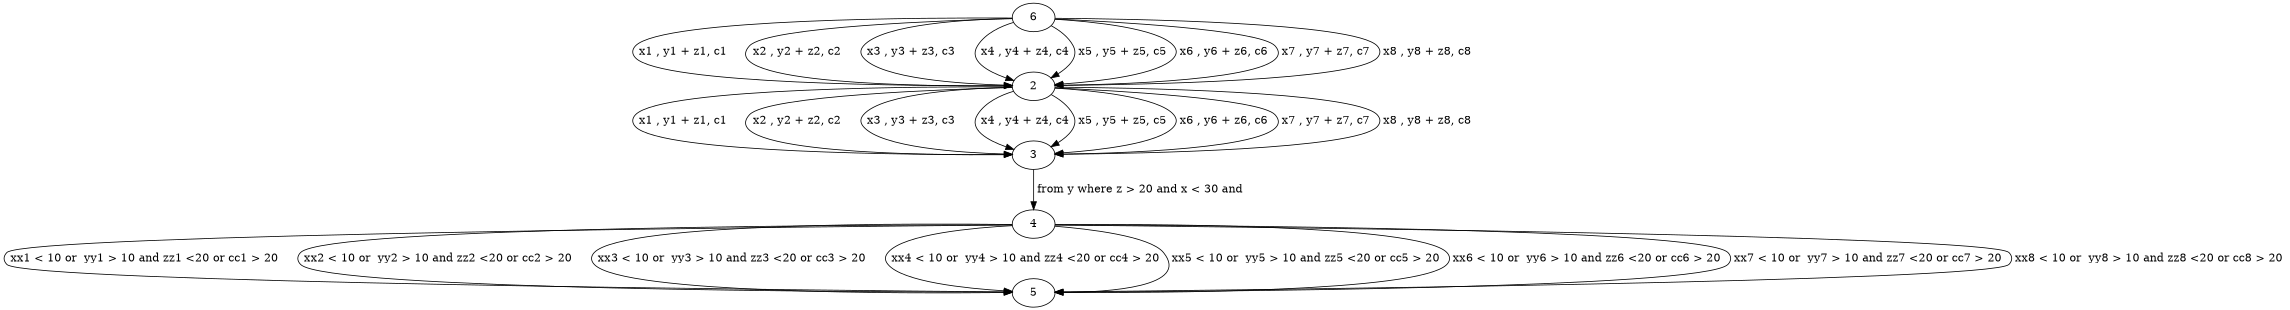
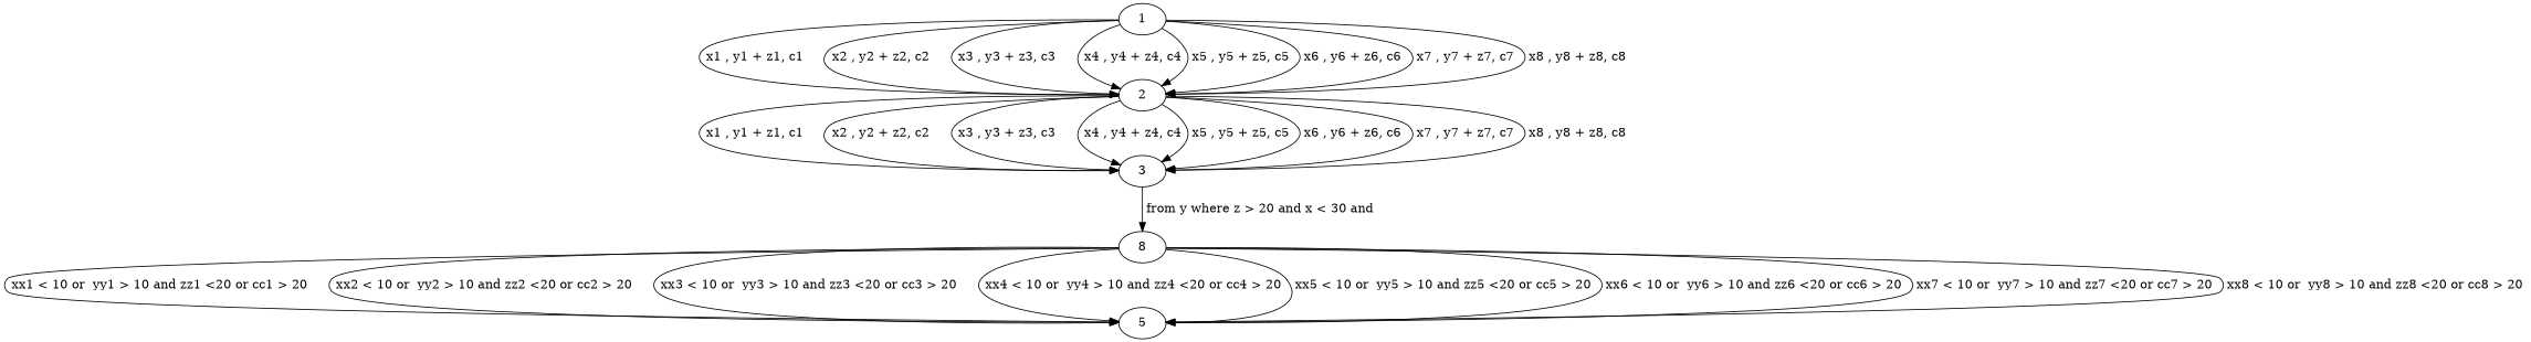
  digraph {
-   1 [label=6]
+   1
    2
    3
-   4
+   4 [label=8]
    5
    1 -> 2 [label=" x1 , y1 + z1, c1 "]
    1 -> 2 [label=" x2 , y2 + z2, c2 "]
    1 -> 2 [label=" x3 , y3 + z3, c3 "]
    1 -> 2 [label=" x4 , y4 + z4, c4 "]
    1 -> 2 [label=" x5 , y5 + z5, c5 "]
    1 -> 2 [label=" x6 , y6 + z6, c6 "]
    1 -> 2 [label=" x7 , y7 + z7, c7 "]
    1 -> 2 [label=" x8 , y8 + z8, c8 "]
    2 -> 3 [label=" x1 , y1 + z1, c1 "]
    2 -> 3 [label=" x2 , y2 + z2, c2 "]
    2 -> 3 [label=" x3 , y3 + z3, c3 "]
    2 -> 3 [label=" x4 , y4 + z4, c4 "]
    2 -> 3 [label=" x5 , y5 + z5, c5 "]
    2 -> 3 [label=" x6 , y6 + z6, c6 "]
    2 -> 3 [label=" x7 , y7 + z7, c7 "]
    2 -> 3 [label=" x8 , y8 + z8, c8 "]
    3 -> 4 [label=" from y where z > 20 and x < 30 and"]
    4 -> 5 [label=" xx1 < 10 or  yy1 > 10 and zz1 <20 or cc1 > 20 "]
    4 -> 5 [label=" xx2 < 10 or  yy2 > 10 and zz2 <20 or cc2 > 20 "]
    4 -> 5 [label=" xx3 < 10 or  yy3 > 10 and zz3 <20 or cc3 > 20 "]
    4 -> 5 [label=" xx4 < 10 or  yy4 > 10 and zz4 <20 or cc4 > 20 "]
    4 -> 5 [label=" xx5 < 10 or  yy5 > 10 and zz5 <20 or cc5 > 20 "]
    4 -> 5 [label=" xx6 < 10 or  yy6 > 10 and zz6 <20 or cc6 > 20 "]
    4 -> 5 [label=" xx7 < 10 or  yy7 > 10 and zz7 <20 or cc7 > 20 "]
    4 -> 5 [label=" xx8 < 10 or  yy8 > 10 and zz8 <20 or cc8 > 20 "]
  }
